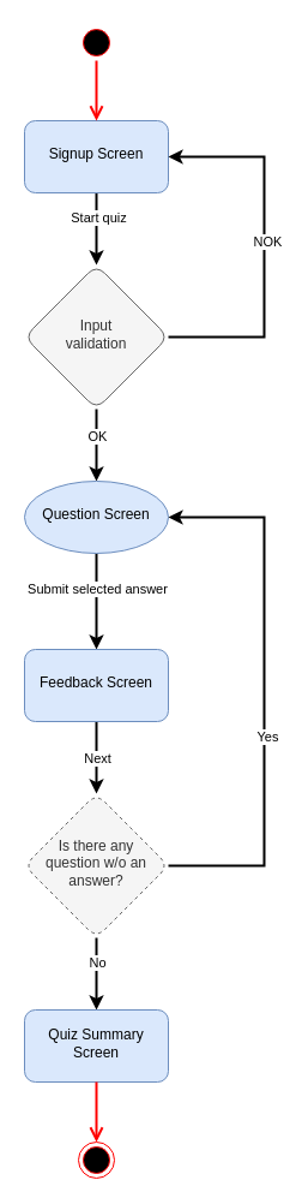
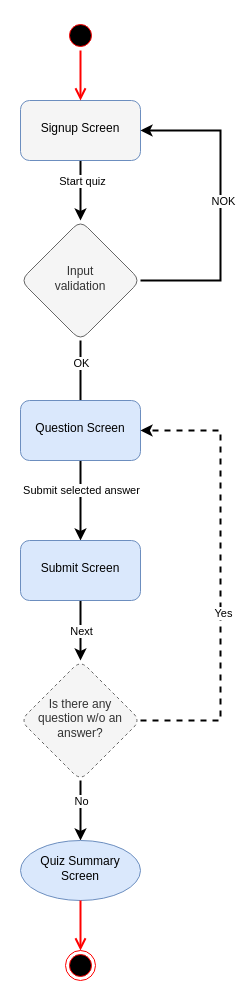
  <mxCell id="0" />
  <mxCell id="1" parent="0" />
  <mxCell id="2" value="" style="edgeStyle=orthogonalEdgeStyle;rounded=0;orthogonalLoop=1;jettySize=auto;html=1;strokeWidth=2;" edge="1" parent="1" source="4" target="11"><mxGeometry relative="1" as="geometry" /></mxCell>
  <mxCell id="3" value="Start quiz" style="edgeLabel;html=1;align=center;verticalAlign=middle;resizable=0;points=[];" vertex="1" connectable="0" parent="2"><mxGeometry x="-0.333" y="1" relative="1" as="geometry"><mxPoint as="offset" /></mxGeometry></mxCell>
- <mxCell id="4" value="Signup Screen" style="whiteSpace=wrap;html=1;shadow=0;strokeWidth=1;spacing=6;spacingTop=-4;rounded=1;fillColor=#dae8fc;strokeColor=#6c8ebf;" vertex="1" parent="1"><mxGeometry x="20" y="100" width="120" height="60" as="geometry" /></mxCell>
+ <mxCell id="4" value="Signup Screen" style="whiteSpace=wrap;html=1;shadow=0;strokeWidth=1;spacing=6;spacingTop=-4;rounded=1;fillColor=#f5f5f5;strokeColor=#6c8ebf;" vertex="1" parent="1"><mxGeometry x="20" y="100" width="120" height="60" as="geometry" /></mxCell>
  <mxCell id="5" value="" style="ellipse;html=1;shape=startState;fillColor=#000000;strokeColor=#ff0000;" vertex="1" parent="1"><mxGeometry x="65" y="20" width="30" height="30" as="geometry" /></mxCell>
  <mxCell id="6" value="" style="edgeStyle=orthogonalEdgeStyle;html=1;verticalAlign=bottom;endArrow=open;endSize=8;strokeColor=#ff0000;rounded=0;strokeWidth=2;" edge="1" source="5" parent="1" target="4"><mxGeometry relative="1" as="geometry"><mxPoint x="80" y="100" as="targetPoint" /></mxGeometry></mxCell>
- <mxCell id="7" value="" style="edgeStyle=orthogonalEdgeStyle;rounded=0;orthogonalLoop=1;jettySize=auto;html=1;strokeWidth=2;" edge="1" parent="1" source="11" target="14"><mxGeometry relative="1" as="geometry" /></mxCell>
+ <mxCell id="7" value="" style="edgeStyle=orthogonalEdgeStyle;rounded=0;orthogonalLoop=1;jettySize=auto;html=1;strokeWidth=2;endArrow=none;" edge="1" parent="1" source="11" target="14"><mxGeometry relative="1" as="geometry" /></mxCell>
  <mxCell id="8" value="OK" style="edgeLabel;html=1;align=center;verticalAlign=middle;resizable=0;points=[];" vertex="1" connectable="0" parent="7"><mxGeometry x="-0.267" relative="1" as="geometry"><mxPoint as="offset" /></mxGeometry></mxCell>
  <mxCell id="9" style="edgeStyle=orthogonalEdgeStyle;rounded=0;orthogonalLoop=1;jettySize=auto;html=1;exitX=1;exitY=0.5;exitDx=0;exitDy=0;entryX=1;entryY=0.5;entryDx=0;entryDy=0;strokeWidth=2;" edge="1" parent="1" source="11" target="4"><mxGeometry relative="1" as="geometry"><Array as="points"><mxPoint x="220" y="280" /><mxPoint x="220" y="130" /></Array></mxGeometry></mxCell>
  <mxCell id="10" value="NOK" style="edgeLabel;html=1;align=center;verticalAlign=middle;resizable=0;points=[];" vertex="1" connectable="0" parent="9"><mxGeometry x="0.169" y="-2" relative="1" as="geometry"><mxPoint y="21" as="offset" /></mxGeometry></mxCell>
  <mxCell id="11" value="Input&lt;div&gt;validation&lt;/div&gt;" style="rhombus;whiteSpace=wrap;html=1;shadow=0;strokeWidth=1;spacing=6;spacingTop=-4;rounded=1;fillColor=#f5f5f5;fontColor=#333333;strokeColor=#666666;" vertex="1" parent="1"><mxGeometry x="20" y="220" width="120" height="120" as="geometry" /></mxCell>
  <mxCell id="12" value="" style="edgeStyle=orthogonalEdgeStyle;rounded=0;orthogonalLoop=1;jettySize=auto;html=1;strokeWidth=2;" edge="1" parent="1" source="14" target="17"><mxGeometry relative="1" as="geometry" /></mxCell>
  <mxCell id="13" value="Submit selected answer" style="edgeLabel;html=1;align=center;verticalAlign=middle;resizable=0;points=[];" vertex="1" connectable="0" parent="12"><mxGeometry x="-0.275" relative="1" as="geometry"><mxPoint as="offset" /></mxGeometry></mxCell>
- <mxCell id="14" value="Question Screen" style="ellipse;whiteSpace=wrap;html=1;shadow=0;strokeWidth=1;spacing=6;spacingTop=-4;fillColor=#dae8fc;strokeColor=#6c8ebf;" vertex="1" parent="1"><mxGeometry x="20" y="400" width="120" height="60" as="geometry" /></mxCell>
+ <mxCell id="14" value="Question Screen" style="whiteSpace=wrap;html=1;shadow=0;strokeWidth=1;spacing=6;spacingTop=-4;rounded=1;fillColor=#dae8fc;strokeColor=#6c8ebf;" vertex="1" parent="1"><mxGeometry x="20" y="400" width="120" height="60" as="geometry" /></mxCell>
  <mxCell id="15" value="" style="edgeStyle=orthogonalEdgeStyle;rounded=0;orthogonalLoop=1;jettySize=auto;html=1;strokeWidth=2;" edge="1" parent="1" source="17" target="22"><mxGeometry relative="1" as="geometry" /></mxCell>
  <mxCell id="16" value="Next" style="edgeLabel;html=1;align=center;verticalAlign=middle;resizable=0;points=[];" vertex="1" connectable="0" parent="15"><mxGeometry x="-0.4" y="1" relative="1" as="geometry"><mxPoint x="-1" y="12" as="offset" /></mxGeometry></mxCell>
- <mxCell id="17" value="Feedback Screen" style="whiteSpace=wrap;html=1;shadow=0;strokeWidth=1;spacing=6;spacingTop=-4;rounded=1;fillColor=#dae8fc;strokeColor=#6c8ebf;" vertex="1" parent="1"><mxGeometry x="20" y="540" width="120" height="60" as="geometry" /></mxCell>
+ <mxCell id="17" value="Submit Screen" style="whiteSpace=wrap;html=1;shadow=0;strokeWidth=1;spacing=6;spacingTop=-4;rounded=1;fillColor=#dae8fc;strokeColor=#6c8ebf;" vertex="1" parent="1"><mxGeometry x="20" y="540" width="120" height="60" as="geometry" /></mxCell>
  <mxCell id="18" value="" style="edgeStyle=orthogonalEdgeStyle;rounded=0;orthogonalLoop=1;jettySize=auto;html=1;strokeWidth=2;" edge="1" parent="1" source="22" target="24"><mxGeometry relative="1" as="geometry" /></mxCell>
  <mxCell id="19" value="No" style="edgeLabel;html=1;align=center;verticalAlign=middle;resizable=0;points=[];" vertex="1" connectable="0" parent="18"><mxGeometry x="0.022" y="1" relative="1" as="geometry"><mxPoint x="-1" y="-11" as="offset" /></mxGeometry></mxCell>
- <mxCell id="20" style="edgeStyle=orthogonalEdgeStyle;rounded=0;orthogonalLoop=1;jettySize=auto;html=1;exitX=1;exitY=0.5;exitDx=0;exitDy=0;entryX=1;entryY=0.5;entryDx=0;entryDy=0;strokeWidth=2;" edge="1" parent="1" source="22" target="14"><mxGeometry relative="1" as="geometry"><Array as="points"><mxPoint x="220" y="720" /><mxPoint x="220" y="430" /></Array></mxGeometry></mxCell>
+ <mxCell id="20" style="edgeStyle=orthogonalEdgeStyle;rounded=0;orthogonalLoop=1;jettySize=auto;html=1;exitX=1;exitY=0.5;exitDx=0;exitDy=0;entryX=1;entryY=0.5;entryDx=0;entryDy=0;strokeWidth=2;dashed=1;" edge="1" parent="1" source="22" target="14"><mxGeometry relative="1" as="geometry"><Array as="points"><mxPoint x="220" y="720" /><mxPoint x="220" y="430" /></Array></mxGeometry></mxCell>
  <mxCell id="21" value="Yes" style="edgeLabel;html=1;align=center;verticalAlign=middle;resizable=0;points=[];" vertex="1" connectable="0" parent="20"><mxGeometry x="-0.165" y="-2" relative="1" as="geometry"><mxPoint as="offset" /></mxGeometry></mxCell>
  <mxCell id="22" value="Is there any question w/o an answer?" style="rhombus;whiteSpace=wrap;html=1;shadow=0;strokeWidth=1;spacing=6;spacingTop=-4;rounded=1;fillColor=#f5f5f5;fontColor=#333333;strokeColor=#666666;dashed=1;" vertex="1" parent="1"><mxGeometry x="20" y="660" width="120" height="120" as="geometry" /></mxCell>
  <mxCell id="23" value="" style="ellipse;html=1;shape=endState;fillColor=#000000;strokeColor=#ff0000;" vertex="1" parent="1"><mxGeometry x="65" y="950" width="30" height="30" as="geometry" /></mxCell>
- <mxCell id="24" value="Quiz Summary Screen" style="whiteSpace=wrap;html=1;shadow=0;strokeWidth=1;spacing=6;spacingTop=-4;rounded=1;fillColor=#dae8fc;strokeColor=#6c8ebf;" vertex="1" parent="1"><mxGeometry x="20" y="840" width="120" height="60" as="geometry" /></mxCell>
+ <mxCell id="24" value="Quiz Summary Screen" style="ellipse;whiteSpace=wrap;html=1;shadow=0;strokeWidth=1;spacing=6;spacingTop=-4;fillColor=#dae8fc;strokeColor=#6c8ebf;" vertex="1" parent="1"><mxGeometry x="20" y="840" width="120" height="60" as="geometry" /></mxCell>
  <mxCell id="25" value="" style="edgeStyle=orthogonalEdgeStyle;html=1;verticalAlign=bottom;endArrow=open;endSize=8;strokeColor=#ff0000;rounded=0;entryX=0.5;entryY=0;entryDx=0;entryDy=0;exitX=0.5;exitY=1;exitDx=0;exitDy=0;strokeWidth=2;" edge="1" parent="1" source="24" target="23"><mxGeometry relative="1" as="geometry"><mxPoint x="90" y="110" as="targetPoint" /><mxPoint x="91" y="920" as="sourcePoint" /></mxGeometry></mxCell>
